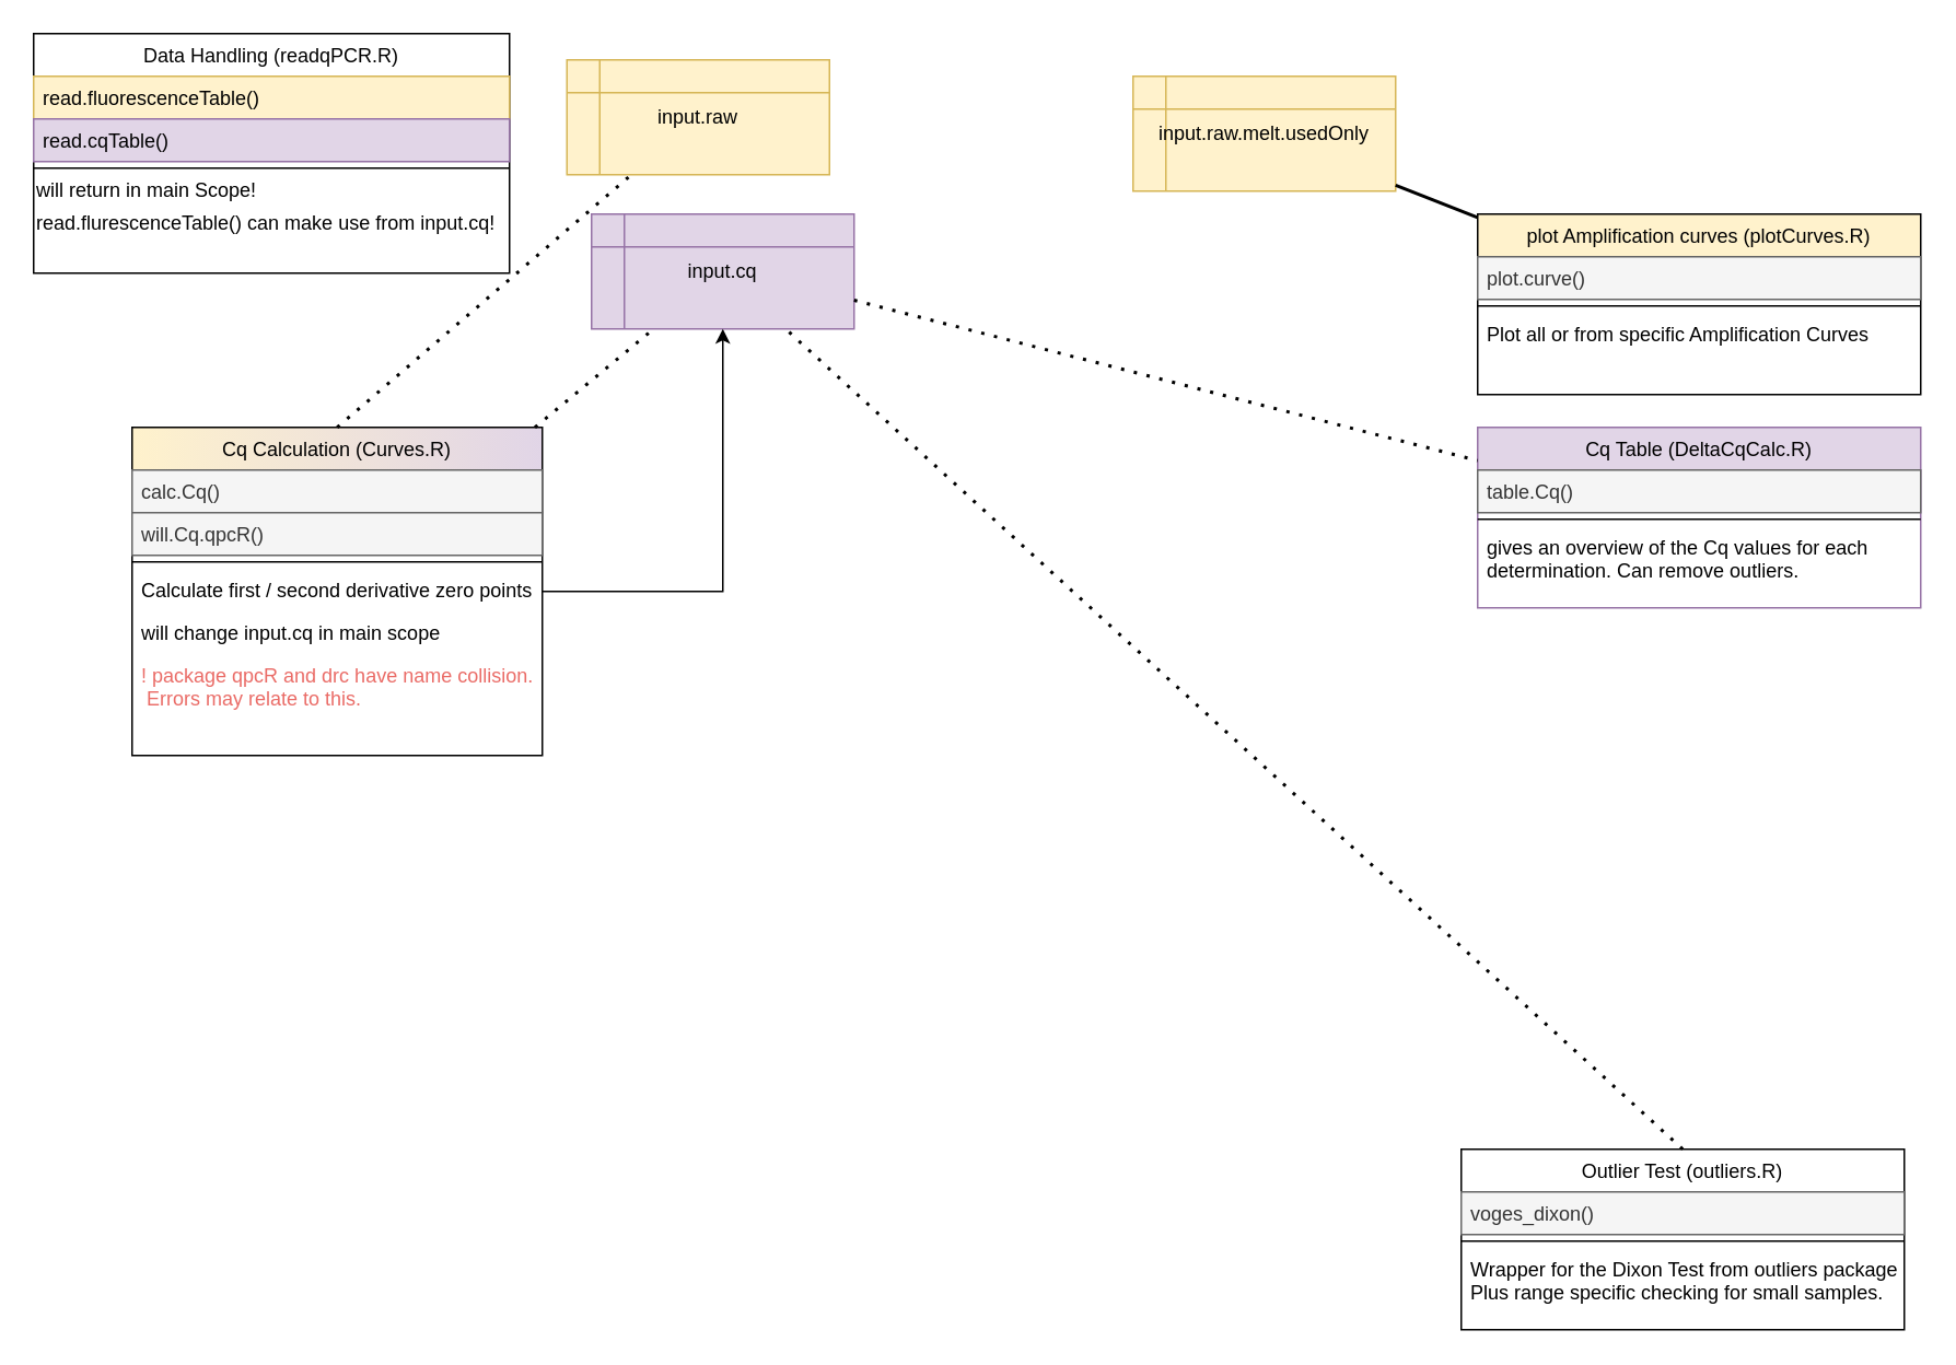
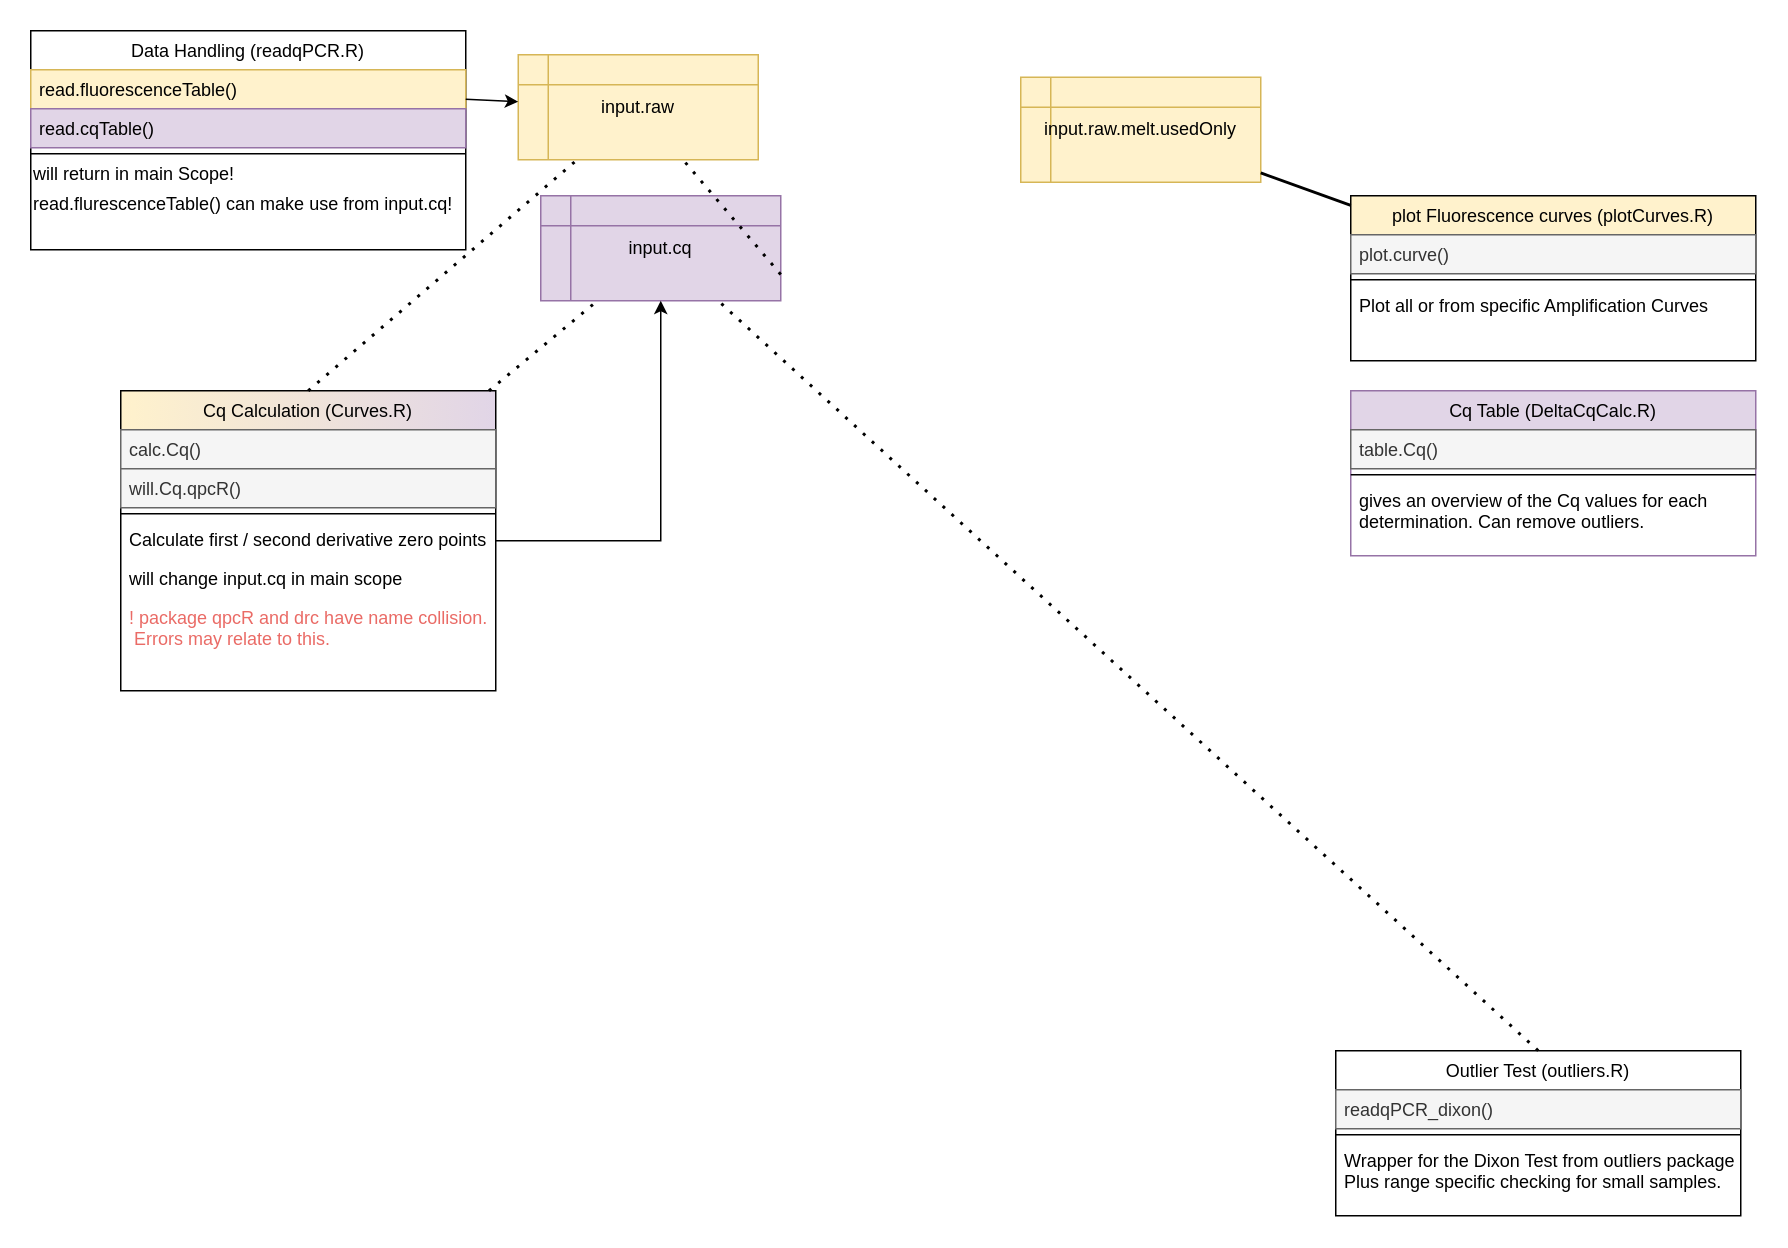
  <mxCell id="0" />
  <mxCell id="1" parent="0" />
  <mxCell id="2" value="Data Handling (readqPCR.R)" style="swimlane;fontStyle=0;align=center;verticalAlign=top;childLayout=stackLayout;horizontal=1;startSize=26;horizontalStack=0;resizeParent=1;resizeLast=0;collapsible=1;marginBottom=0;rounded=0;shadow=0;strokeWidth=1;fillColor=default;gradientColor=none;swimlaneFillColor=none;sketch=0;" parent="1" vertex="1"><mxGeometry x="20" y="20" width="290" height="146" as="geometry"><mxRectangle x="80" y="40" width="160" height="26" as="alternateBounds" /></mxGeometry></mxCell>
  <mxCell id="3" value="read.fluorescenceTable()" style="text;align=left;verticalAlign=top;spacingLeft=4;spacingRight=4;overflow=hidden;rotatable=0;points=[[0,0.5],[1,0.5]];portConstraint=eastwest;fillColor=#fff2cc;strokeColor=#d6b656;sketch=0;" parent="2" vertex="1"><mxGeometry y="26" width="290" height="26" as="geometry" /></mxCell>
  <mxCell id="4" value="read.cqTable()" style="text;align=left;verticalAlign=top;spacingLeft=4;spacingRight=4;overflow=hidden;rotatable=0;points=[[0,0.5],[1,0.5]];portConstraint=eastwest;rounded=0;shadow=0;html=0;fillColor=#e1d5e7;strokeColor=#9673a6;sketch=0;" parent="2" vertex="1"><mxGeometry y="52" width="290" height="26" as="geometry" /></mxCell>
  <mxCell id="5" value="" style="line;html=1;strokeWidth=1;align=left;verticalAlign=middle;spacingTop=-1;spacingLeft=3;spacingRight=3;rotatable=0;labelPosition=right;points=[];portConstraint=eastwest;sketch=0;" parent="2" vertex="1"><mxGeometry y="78" width="290" height="8" as="geometry" /></mxCell>
  <mxCell id="6" value="will return in main Scope!" style="text;html=1;align=left;verticalAlign=middle;resizable=0;points=[];autosize=1;strokeColor=none;fillColor=none;rounded=0;spacingTop=0;sketch=0;" parent="2" vertex="1"><mxGeometry y="86" width="290" height="20" as="geometry" /></mxCell>
  <mxCell id="7" value="read.flurescenceTable() can make use from input.cq!" style="text;html=1;align=left;verticalAlign=middle;resizable=0;points=[];autosize=1;strokeColor=none;fillColor=none;rounded=0;spacingTop=0;sketch=0;" parent="2" vertex="1"><mxGeometry y="106" width="290" height="20" as="geometry" /></mxCell>
  <mxCell id="8" style="text;html=1;align=left;verticalAlign=middle;resizable=0;points=[];autosize=1;strokeColor=none;fillColor=none;rounded=0;spacingTop=0;sketch=0;" parent="2" vertex="1"><mxGeometry y="126" width="290" height="20" as="geometry" /></mxCell>
  <mxCell id="9" value="Cq Calculation (Curves.R)" style="swimlane;fontStyle=0;align=center;verticalAlign=top;childLayout=stackLayout;horizontal=1;startSize=26;horizontalStack=0;resizeParent=1;resizeLast=0;collapsible=1;marginBottom=0;rounded=0;shadow=0;strokeWidth=1;gradientDirection=east;fillColor=#fff2cc;strokeColor=default;gradientColor=#E1D5E7;sketch=0;" parent="1" vertex="1"><mxGeometry x="80" y="260" width="250" height="200" as="geometry"><mxRectangle x="130" y="380" width="160" height="26" as="alternateBounds" /></mxGeometry></mxCell>
  <mxCell id="10" value="calc.Cq()    &#10;" style="text;align=left;verticalAlign=top;spacingLeft=4;spacingRight=4;overflow=hidden;rotatable=0;points=[[0,0.5],[1,0.5]];portConstraint=eastwest;fillColor=#f5f5f5;strokeColor=#666666;fontColor=#333333;sketch=0;" parent="9" vertex="1"><mxGeometry y="26" width="250" height="26" as="geometry" /></mxCell>
  <mxCell id="11" value="will.Cq.qpcR()" style="text;align=left;verticalAlign=top;spacingLeft=4;spacingRight=4;overflow=hidden;rotatable=0;points=[[0,0.5],[1,0.5]];portConstraint=eastwest;rounded=0;shadow=0;html=0;fillColor=#f5f5f5;fontColor=#333333;strokeColor=#666666;sketch=0;" parent="9" vertex="1"><mxGeometry y="52" width="250" height="26" as="geometry" /></mxCell>
  <mxCell id="12" value="" style="line;html=1;strokeWidth=1;align=left;verticalAlign=middle;spacingTop=-1;spacingLeft=3;spacingRight=3;rotatable=0;labelPosition=right;points=[];portConstraint=eastwest;sketch=0;" parent="9" vertex="1"><mxGeometry y="78" width="250" height="8" as="geometry" /></mxCell>
  <mxCell id="13" value="Calculate first / second derivative zero points" style="text;align=left;verticalAlign=top;spacingLeft=4;spacingRight=4;overflow=hidden;rotatable=0;points=[[0,0.5],[1,0.5]];portConstraint=eastwest;fontStyle=0;fillColor=none;sketch=0;" parent="9" vertex="1"><mxGeometry y="86" width="250" height="26" as="geometry" /></mxCell>
  <mxCell id="14" value="will change input.cq in main scope    &#10;" style="text;align=left;verticalAlign=top;spacingLeft=4;spacingRight=4;overflow=hidden;rotatable=0;points=[[0,0.5],[1,0.5]];portConstraint=eastwest;fontStyle=0;fillColor=none;sketch=0;" parent="9" vertex="1"><mxGeometry y="112" width="250" height="26" as="geometry" /></mxCell>
  <mxCell id="15" value="! package qpcR and drc have name collision.&#10; Errors may relate to this. &#10;" style="text;align=left;verticalAlign=top;spacingLeft=4;spacingRight=4;overflow=hidden;rotatable=0;points=[[0,0.5],[1,0.5]];portConstraint=eastwest;fontStyle=0;fillColor=none;strokeColor=none;fontColor=#EA6B66;sketch=0;" parent="9" vertex="1"><mxGeometry y="138" width="250" height="52" as="geometry" /></mxCell>
  <mxCell id="16" value="input.raw" style="shape=internalStorage;whiteSpace=wrap;html=1;backgroundOutline=1;fillColor=#fff2cc;strokeColor=#d6b656;sketch=0;" parent="1" vertex="1"><mxGeometry x="345" y="36" width="160" height="70" as="geometry" /></mxCell>
  <mxCell id="17" value="&lt;span style=&quot;font-weight: normal&quot;&gt;input.cq&lt;/span&gt;" style="shape=internalStorage;whiteSpace=wrap;html=1;backgroundOutline=1;fillColor=#e1d5e7;fontStyle=1;strokeColor=#9673a6;sketch=0;" parent="1" vertex="1"><mxGeometry x="360" y="130" width="160" height="70" as="geometry" /></mxCell>
+ <mxCell id="18" value="" style="endArrow=classic;html=1;rounded=0;sketch=0;" parent="1" source="3" target="16" edge="1"><mxGeometry width="50" height="50" relative="1" as="geometry"><mxPoint x="480" y="360" as="sourcePoint" /><mxPoint x="530" y="310" as="targetPoint" /></mxGeometry></mxCell>
  <mxCell id="19" value="" style="endArrow=none;dashed=1;html=1;dashPattern=1 3;strokeWidth=2;rounded=0;sketch=0;" parent="1" source="9" target="17" edge="1"><mxGeometry width="50" height="50" relative="1" as="geometry"><mxPoint x="480" y="360" as="sourcePoint" /><mxPoint x="390" y="204" as="targetPoint" /></mxGeometry></mxCell>
  <mxCell id="20" value="" style="endArrow=none;dashed=1;html=1;dashPattern=1 3;strokeWidth=2;rounded=0;exitX=0.5;exitY=0;exitDx=0;exitDy=0;sketch=0;" parent="1" source="9" target="16" edge="1"><mxGeometry width="50" height="50" relative="1" as="geometry"><mxPoint x="480" y="360" as="sourcePoint" /><mxPoint x="530" y="310" as="targetPoint" /></mxGeometry></mxCell>
  <mxCell id="21" value="" style="endArrow=classic;html=1;rounded=0;shadow=0;sketch=0;" parent="1" source="9" target="17" edge="1"><mxGeometry width="50" height="50" relative="1" as="geometry"><mxPoint x="480" y="360" as="sourcePoint" /><mxPoint x="510" y="230" as="targetPoint" /><Array as="points"><mxPoint x="440" y="360" /></Array></mxGeometry></mxCell>
- <mxCell id="22" value="input.raw.melt.usedOnly" style="shape=internalStorage;whiteSpace=wrap;html=1;backgroundOutline=1;fillColor=#fff2cc;strokeColor=#d6b656;sketch=0;" parent="1" vertex="1"><mxGeometry x="690" y="46" width="160" height="70" as="geometry" /></mxCell>
- <mxCell id="23" value="plot Amplification curves (plotCurves.R)" style="swimlane;fontStyle=0;align=center;verticalAlign=top;childLayout=stackLayout;horizontal=1;startSize=26;horizontalStack=0;resizeParent=1;resizeLast=0;collapsible=1;marginBottom=0;rounded=0;shadow=0;strokeWidth=1;gradientDirection=east;fillColor=#fff2cc;strokeColor=default;gradientColor=none;glass=0;sketch=0;" parent="1" vertex="1"><mxGeometry x="900" y="130" width="270" height="110" as="geometry"><mxRectangle x="130" y="380" width="160" height="26" as="alternateBounds" /></mxGeometry></mxCell>
+ <mxCell id="22" value="input.raw.melt.usedOnly" style="shape=internalStorage;whiteSpace=wrap;html=1;backgroundOutline=1;fillColor=#fff2cc;strokeColor=#d6b656;sketch=0;" parent="1" vertex="1"><mxGeometry x="680" y="51" width="160" height="70" as="geometry" /></mxCell>
+ <mxCell id="23" value="plot Fluorescence curves (plotCurves.R)" style="swimlane;fontStyle=0;align=center;verticalAlign=top;childLayout=stackLayout;horizontal=1;startSize=26;horizontalStack=0;resizeParent=1;resizeLast=0;collapsible=1;marginBottom=0;rounded=0;shadow=0;strokeWidth=1;gradientDirection=east;fillColor=#fff2cc;strokeColor=default;gradientColor=none;glass=0;sketch=0;" parent="1" vertex="1"><mxGeometry x="900" y="130" width="270" height="110" as="geometry"><mxRectangle x="130" y="380" width="160" height="26" as="alternateBounds" /></mxGeometry></mxCell>
  <mxCell id="24" value="plot.curve()" style="text;align=left;verticalAlign=top;spacingLeft=4;spacingRight=4;overflow=hidden;rotatable=0;points=[[0,0.5],[1,0.5]];portConstraint=eastwest;fillColor=#f5f5f5;strokeColor=#666666;fontColor=#333333;sketch=0;" parent="23" vertex="1"><mxGeometry y="26" width="270" height="26" as="geometry" /></mxCell>
  <mxCell id="25" value="" style="line;html=1;strokeWidth=1;align=left;verticalAlign=middle;spacingTop=-1;spacingLeft=3;spacingRight=3;rotatable=0;labelPosition=right;points=[];portConstraint=eastwest;sketch=0;" parent="23" vertex="1"><mxGeometry y="52" width="270" height="8" as="geometry" /></mxCell>
  <mxCell id="26" value="Plot all or from specific Amplification Curves" style="text;align=left;verticalAlign=top;spacingLeft=4;spacingRight=4;overflow=hidden;rotatable=0;points=[[0,0.5],[1,0.5]];portConstraint=eastwest;fontStyle=0;fillColor=none;sketch=0;" parent="23" vertex="1"><mxGeometry y="60" width="270" height="26" as="geometry" /></mxCell>
  <mxCell id="27" value="" style="endArrow=none;dashed=0;html=1;dashPattern=1 3;strokeWidth=2;rounded=0;sketch=0;" parent="1" source="23" target="22" edge="1"><mxGeometry width="50" height="50" relative="1" as="geometry"><mxPoint x="560" y="370" as="sourcePoint" /><mxPoint x="610" y="320" as="targetPoint" /></mxGeometry></mxCell>
  <mxCell id="28" value="Cq Table (DeltaCqCalc.R)" style="swimlane;fontStyle=0;align=center;verticalAlign=top;childLayout=stackLayout;horizontal=1;startSize=26;horizontalStack=0;resizeParent=1;resizeLast=0;collapsible=1;marginBottom=0;rounded=0;shadow=0;strokeWidth=1;gradientDirection=east;fillColor=#e1d5e7;strokeColor=#9673a6;glass=0;sketch=0;" vertex="1" parent="1"><mxGeometry x="900" y="260" width="270" height="110" as="geometry"><mxRectangle x="130" y="380" width="160" height="26" as="alternateBounds" /></mxGeometry></mxCell>
  <mxCell id="29" value="table.Cq()" style="text;align=left;verticalAlign=top;spacingLeft=4;spacingRight=4;overflow=hidden;rotatable=0;points=[[0,0.5],[1,0.5]];portConstraint=eastwest;fillColor=#f5f5f5;strokeColor=#666666;fontColor=#333333;sketch=0;" vertex="1" parent="28"><mxGeometry y="26" width="270" height="26" as="geometry" /></mxCell>
  <mxCell id="30" value="" style="line;html=1;strokeWidth=1;align=left;verticalAlign=middle;spacingTop=-1;spacingLeft=3;spacingRight=3;rotatable=0;labelPosition=right;points=[];portConstraint=eastwest;sketch=0;" vertex="1" parent="28"><mxGeometry y="52" width="270" height="8" as="geometry" /></mxCell>
  <mxCell id="31" value="gives an overview of the Cq values for each&#10;determination. Can remove outliers." style="text;align=left;verticalAlign=top;spacingLeft=4;spacingRight=4;overflow=hidden;rotatable=0;points=[[0,0.5],[1,0.5]];portConstraint=eastwest;fontStyle=0;fillColor=none;sketch=0;" vertex="1" parent="28"><mxGeometry y="60" width="270" height="50" as="geometry" /></mxCell>
- <mxCell id="32" value="" style="endArrow=none;dashed=1;html=1;dashPattern=1 3;strokeWidth=2;rounded=0;exitX=1;exitY=0.75;exitDx=0;exitDy=0;" edge="1" parent="1" source="17" target="28"><mxGeometry width="50" height="50" relative="1" as="geometry"><mxPoint x="870" y="560" as="sourcePoint" /><mxPoint x="920" y="510" as="targetPoint" /></mxGeometry></mxCell>
+ <mxCell id="32" value="" style="endArrow=none;dashed=1;html=1;dashPattern=1 3;strokeWidth=2;rounded=0;exitX=1;exitY=0.75;exitDx=0;exitDy=0;" edge="1" parent="1" source="17" target="16"><mxGeometry width="50" height="50" relative="1" as="geometry"><mxPoint x="870" y="560" as="sourcePoint" /><mxPoint x="920" y="510" as="targetPoint" /></mxGeometry></mxCell>
  <mxCell id="33" value="Outlier Test (outliers.R)" style="swimlane;fontStyle=0;align=center;verticalAlign=top;childLayout=stackLayout;horizontal=1;startSize=26;horizontalStack=0;resizeParent=1;resizeLast=0;collapsible=1;marginBottom=0;rounded=0;shadow=0;strokeWidth=1;gradientDirection=east;glass=0;sketch=0;" vertex="1" parent="1"><mxGeometry x="890" y="700" width="270" height="110" as="geometry"><mxRectangle x="130" y="380" width="160" height="26" as="alternateBounds" /></mxGeometry></mxCell>
- <mxCell id="34" value="voges_dixon()" style="text;align=left;verticalAlign=top;spacingLeft=4;spacingRight=4;overflow=hidden;rotatable=0;points=[[0,0.5],[1,0.5]];portConstraint=eastwest;fillColor=#f5f5f5;strokeColor=#666666;fontColor=#333333;sketch=0;" vertex="1" parent="33"><mxGeometry y="26" width="270" height="26" as="geometry" /></mxCell>
+ <mxCell id="34" value="readqPCR_dixon()" style="text;align=left;verticalAlign=top;spacingLeft=4;spacingRight=4;overflow=hidden;rotatable=0;points=[[0,0.5],[1,0.5]];portConstraint=eastwest;fillColor=#f5f5f5;strokeColor=#666666;fontColor=#333333;sketch=0;" vertex="1" parent="33"><mxGeometry y="26" width="270" height="26" as="geometry" /></mxCell>
  <mxCell id="35" value="" style="line;html=1;strokeWidth=1;align=left;verticalAlign=middle;spacingTop=-1;spacingLeft=3;spacingRight=3;rotatable=0;labelPosition=right;points=[];portConstraint=eastwest;sketch=0;" vertex="1" parent="33"><mxGeometry y="52" width="270" height="8" as="geometry" /></mxCell>
  <mxCell id="36" value="Wrapper for the Dixon Test from outliers package.&#10;Plus range specific checking for small samples." style="text;align=left;verticalAlign=top;spacingLeft=4;spacingRight=4;overflow=hidden;rotatable=0;points=[[0,0.5],[1,0.5]];portConstraint=eastwest;fontStyle=0;fillColor=none;sketch=0;" vertex="1" parent="33"><mxGeometry y="60" width="270" height="50" as="geometry" /></mxCell>
  <mxCell id="37" value="" style="endArrow=none;dashed=1;html=1;dashPattern=1 3;strokeWidth=2;rounded=0;exitX=0.5;exitY=0;exitDx=0;exitDy=0;" edge="1" parent="1" source="33" target="17"><mxGeometry width="50" height="50" relative="1" as="geometry"><mxPoint x="640" y="560" as="sourcePoint" /><mxPoint x="690" y="510" as="targetPoint" /></mxGeometry></mxCell>
